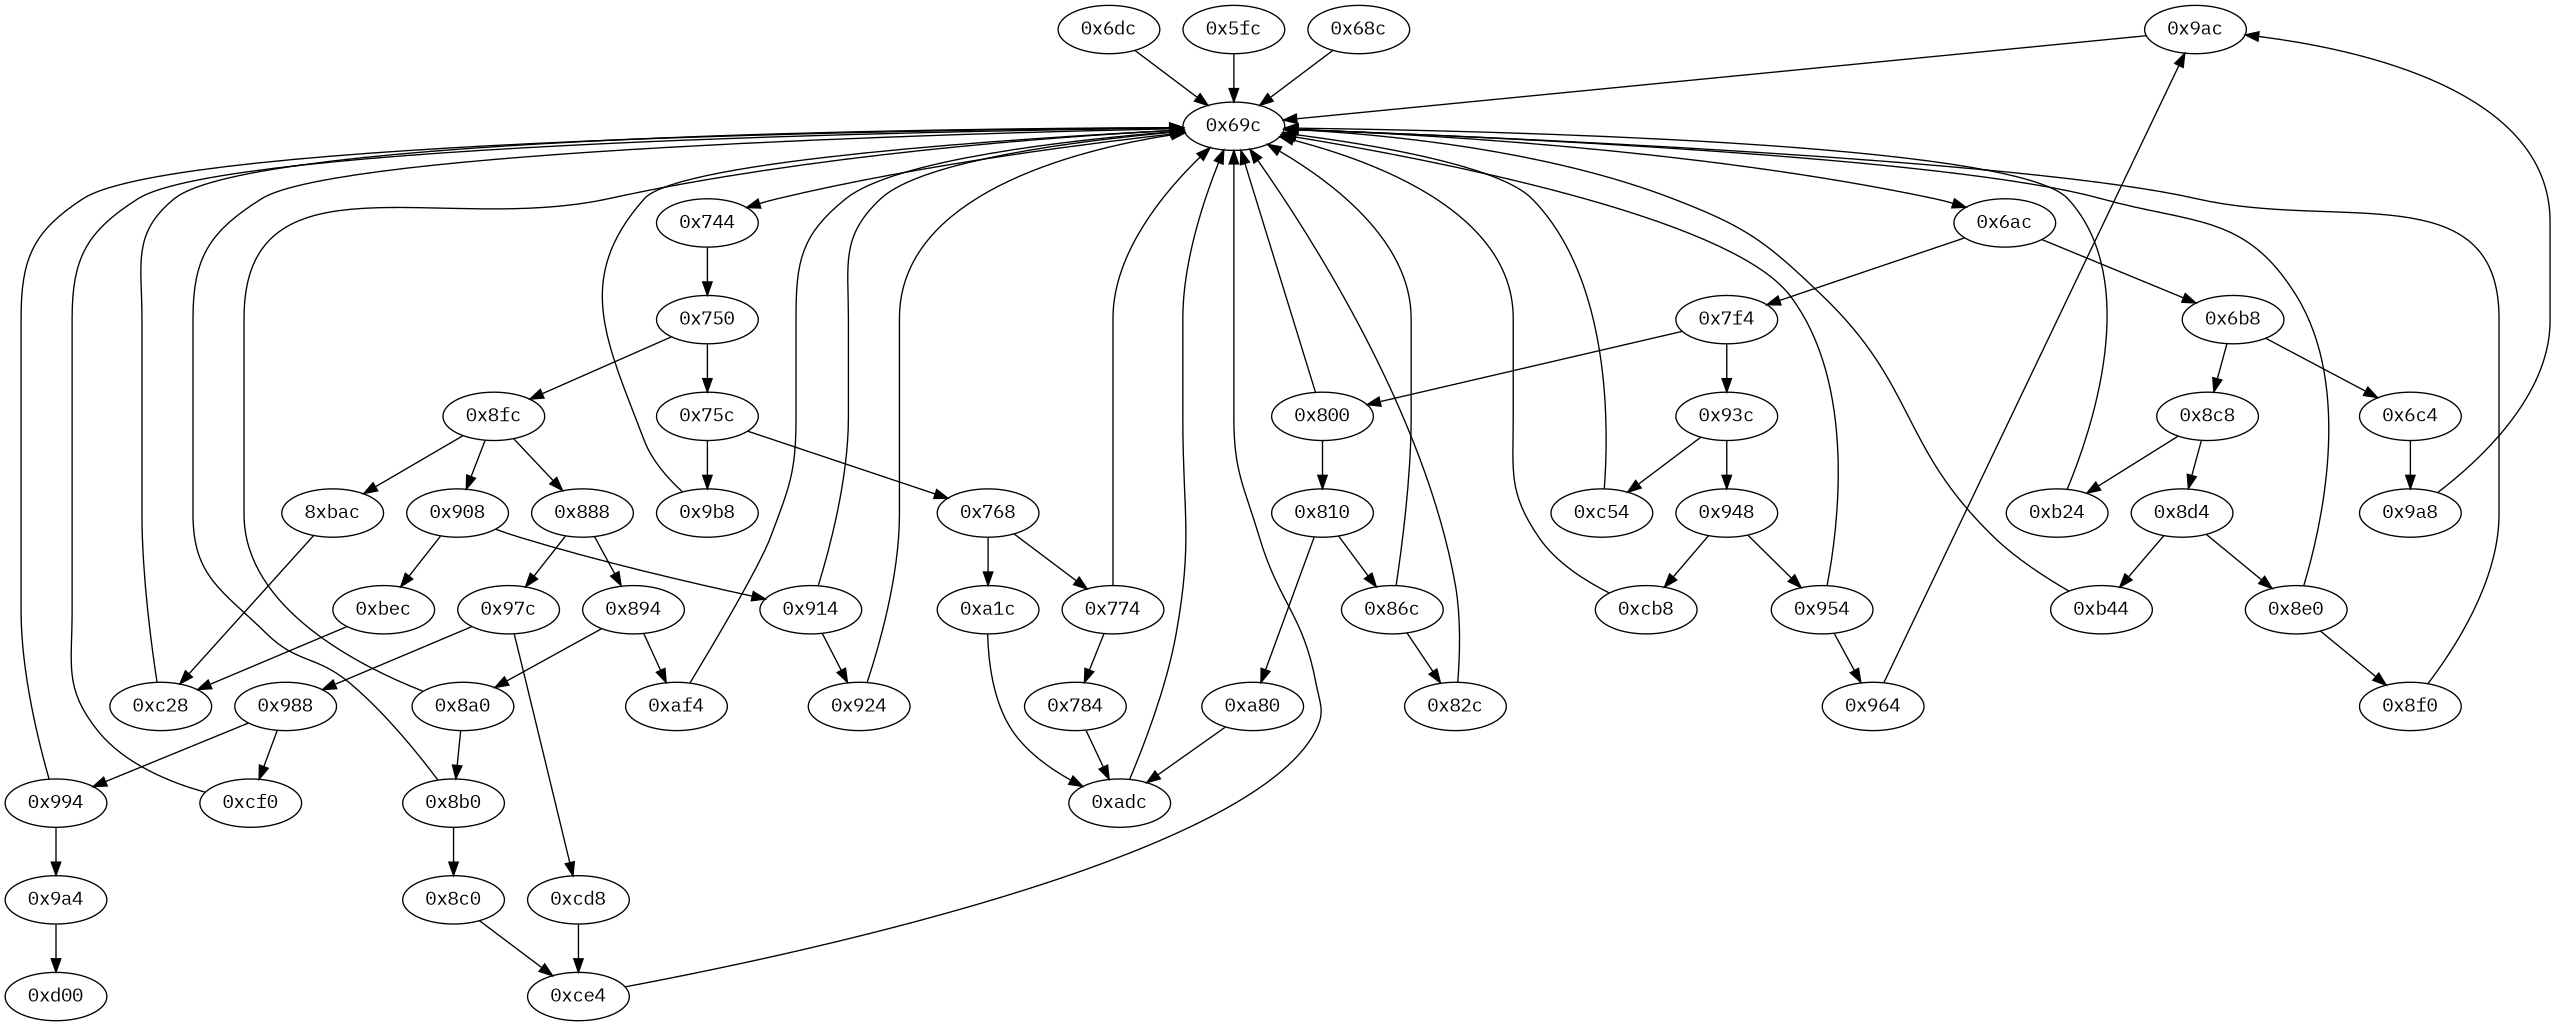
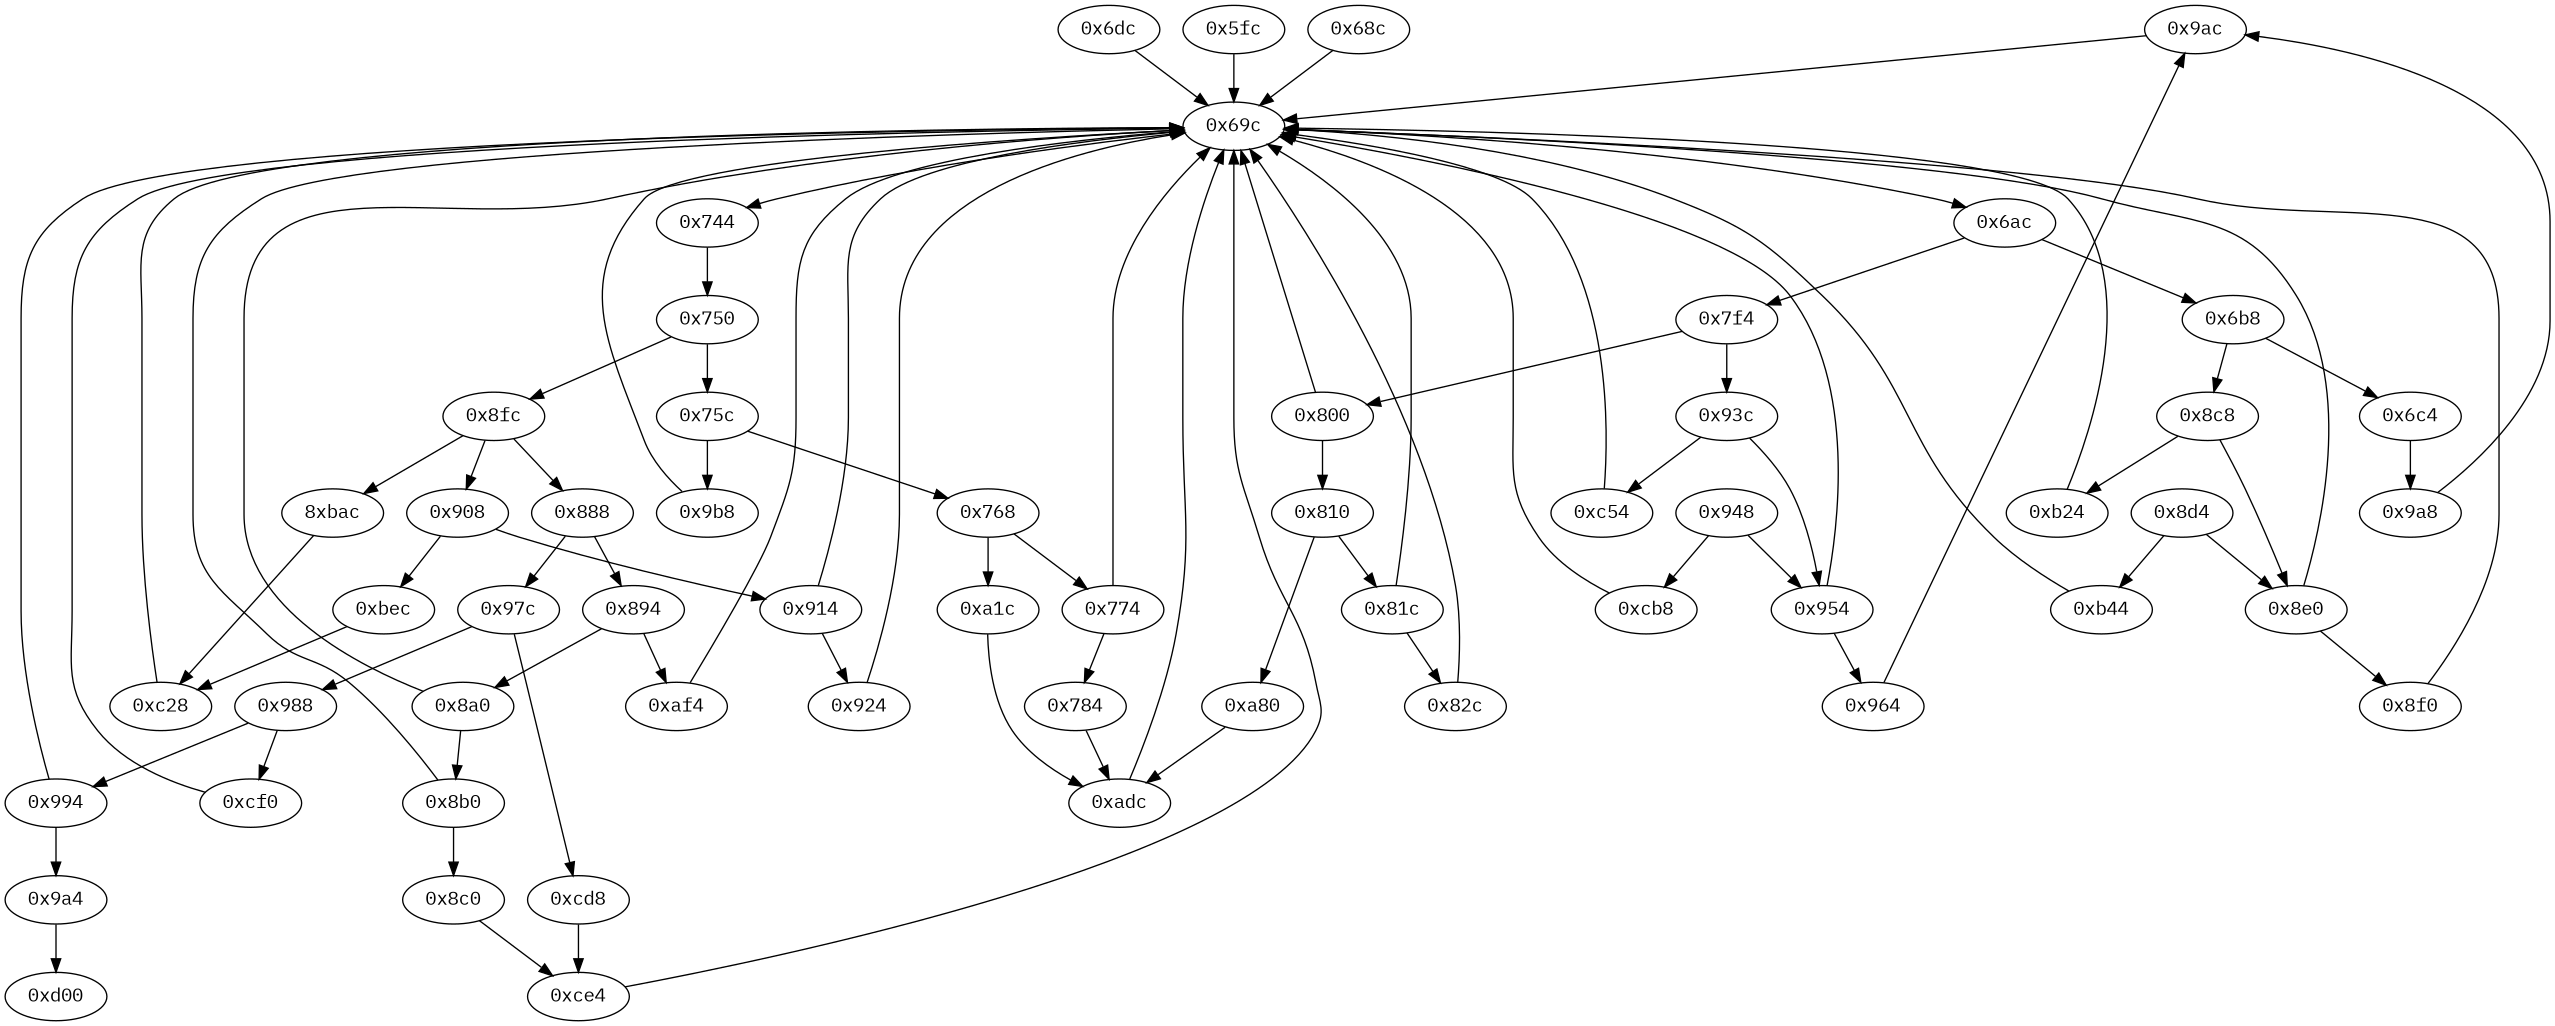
  strict digraph {
    fontname="IBM Plex Mono"
    node [fontname="IBM Plex Mono" opcode="[u'ldr', u'cmp', u'b']"]
    edge [fontname="IBM Plex Mono"]
    "0x9ac" [opcode="[u'str', u'ldr', u'b']"]
    "0x69c" [opcode="[u'mov', u'ldr', u'cmp', u'b']"]
    "0x6ac"
    "0x744"
    "0x7f4"
    "0x6b8"
    "0x750"
    "0x68c" [opcode="[u'ldr', u'cmp', u'mov', u'ldr']"]
    "0x6dc" [opcode="[u'ldr', u'ldr', u'ldr', u'ldr', u'ldr', u'mov', u'add', u'cmp', u'sub', u'mov', u'sub', u'mul', u'mov', u'mvn', u'orr', u'cmn', u'mov', u'teq', u'mov', u'mov', u'cmn', u'mov', u'mov', u'cmp', u'mov', u'b']"]
    n10 [label="8xbac" opcode="[u'ldr', u'ldr', u'ldr', u'str', u'ldr', u'ldr', u'rsb', u'mvn', u'mul', u'eor', u'and', u'ldr', u'mov', u'mov', u'ldr', u'b']"]
    "0xc28" [opcode="[u'cmp', u'mov', u'cmp', u'mov', u'mov', u'cmp', u'mov', u'mov', u'teq', u'mov', u'b']"]
    "0xb24" [opcode="[u'ldr', u'ldr', u'ldr', u'add', u'ldrb', u'bl', u'mov', u'b']"]
    "0x8f0" [opcode="[u'ldr', u'mov', u'b']"]
    "0xa1c" [opcode="[u'ldr', u'mov', u'cmp', u'mov', u'mov', u'strb', u'ldr', u'ldr', u'ldr', u'add', u'sub', u'sub', u'mul', u'eor', u'and', u'ldr', u'mov', u'mov', u'ldr', u'ldr', u'cmp', u'mov', u'teq', u'ldr', u'b']"]
    "0xadc" [opcode="[u'mov', u'cmp', u'mov', u'cmp', u'mov', u'b']"]
    "0x784" [opcode="[u'ldr', u'rsb', u'rsb', u'str', u'ldr', u'ldr', u'ldrb', u'bl', u'ldr', u'mov', u'ldr', u'ldr', u'add', u'sub', u'sub', u'mul', u'eor', u'and', u'ldr', u'mov', u'mov', u'ldr', u'ldr', u'cmp', u'mov', u'teq', u'ldr', u'b']"]
    "0x8b0" [opcode="[u'ldr', u'cmp', u'mov', u'b']"]
    "0x8c0" [opcode="[u'mov', u'b']"]
    "0xce4" [opcode="[u'str', u'ldr', u'b']"]
    "0x888"
    "0x97c"
    "0x894"
    "0x988"
    "0xcd8" [opcode="[u'mov', u'bl', u'mov']"]
    "0x8a0" [opcode="[u'ldr', u'cmp', u'mov', u'b']"]
    "0xaf4" [opcode="[u'ldr', u'str', u'ldr', u'ldr', u'ldrb', u'str', u'ldr', u'ldr', u'ldr', u'cmp', u'mov', u'b']"]
    "0xcf0" [opcode="[u'ldr', u'str', u'ldr', u'b']"]
    "0x994" [opcode="[u'ldr', u'cmp', u'mov', u'b']"]
    "0xcb8" [opcode="[u'ldrb', u'ldr', u'cmp', u'ldr', u'mov', u'ldr', u'str', u'b']"]
    "0x948"
    "0x954" [opcode="[u'ldr', u'cmp', u'mov', u'b']"]
    "0x964" [opcode="[u'ldr', u'ldr', u'sub', u'add', u'add', u'b']"]
    "0xb44" [opcode="[u'ldr', u'mov', u'ldr', u'ldr', u'ldr', u'ldr', u'cmp', u'mov', u'add', u'sub', u'sub', u'mul', u'mvn', u'mov', u'orr', u'ldr', u'cmn', u'mov', u'teq', u'ldr', u'mov', u'cmn', u'mov', u'cmp', u'mov', u'b']"]
    "0x8d4"
    "0x8e0" [opcode="[u'ldr', u'cmp', u'mov', u'b']"]
    "0x9b8" [opcode="[u'ldr', u'ldr', u'ldr', u'ldr', u'add', u'sub', u'sub', u'mul', u'mvn', u'ldr', u'orr', u'mov', u'cmn', u'mov', u'ldr', u'cmp', u'mov', u'mov', u'mov', u'cmn', u'mov', u'mov', u'teq', u'mov', u'b']"]
    "0x93c"
    "0x800" [opcode="[u'ldr', u'cmp', u'mov', u'b']"]
    "0x6c4"
    "0x8c8"
    "0x75c"
    "0x8fc"
    "0x924" [opcode="[u'ldr', u'ldr', u'ldrb', u'bl', u'ldr', u'b']"]
    "0xbec" [opcode="[u'ldr', u'ldr', u'ldr', u'ldr', u'ldr', u'sub', u'sub', u'add', u'mul', u'eor', u'and', u'ldr', u'mov', u'mov', u'ldr']"]
    "0x908"
    "0x914" [opcode="[u'ldr', u'cmp', u'mov', u'b']"]
    "0x5fc" [opcode="[u'push', u'add', u'sub', u'str', u'cmp', u'mvn', u'ldr', u'ldr', u'ldr', u'ldr', u'mov', u'ldr', u'str', u'ldr', u'str', u'ldr', u'str', u'ldr', u'str', u'ldr', u'str', u'ldr', u'str', u'ldr', u'str', u'ldr', u'ldr', u'ldr', u'ldr', u'str', u'ldr', u'str', u'str', u'str', u'str', u'b']"]
    "0x9a8" [opcode="[u'mov']"]
    "0xa80" [opcode="[u'ldr', u'ldr', u'str', u'ldr', u'ldrb', u'bl', u'ldr', u'mov', u'ldr', u'rsb', u'mvn', u'mul', u'eor', u'and', u'ldr', u'mov', u'mov', u'ldr', u'ldr', u'cmp', u'mov', u'teq', u'ldr']"]
    "0xc54" [opcode="[u'ldr', u'ldr', u'ldr', u'ldr', u'add', u'sub', u'sub', u'mul', u'mvn', u'ldr', u'ldr', u'orr', u'mov', u'cmn', u'mov', u'cmp', u'mov', u'mov', u'mov', u'cmn', u'mov', u'mov', u'teq', u'mov', u'b']"]
-   "0x81c" [opcode="[u'ldr', u'cmp', u'mov', u'b']" label="0x86c"]
+   "0x81c" [opcode="[u'ldr', u'cmp', u'mov', u'b']"]
    "0x82c" [opcode="[u'ldr', u'ldr', u'ldr', u'rsb', u'mvn', u'mul', u'eor', u'and', u'ldr', u'mov', u'mov', u'ldr', u'cmp', u'mov', u'cmp', u'mov', u'mov', u'cmp', u'mov', u'mov', u'teq', u'mov', u'b']"]
    "0x9a4" [opcode="[u'b']"]
    "0x768"
    "0x774" [opcode="[u'ldr', u'cmp', u'mov', u'b']"]
    "0x810"
    "0xd00" [opcode="[u'ldr', u'sub', u'pop']"]
    "0x9ac" -> "0x69c"
    "0x69c" -> "0x6ac"
    "0x69c" -> "0x744"
    "0x6ac" -> "0x7f4"
    "0x6ac" -> "0x6b8"
    "0x744" -> "0x750"
    "0x7f4" -> "0x93c"
    "0x7f4" -> "0x800"
    "0x6b8" -> "0x6c4"
    "0x6b8" -> "0x8c8"
    "0x750" -> "0x75c"
    "0x750" -> "0x8fc"
    "0x68c" -> "0x69c"
    "0x6dc" -> "0x69c"
    n10 -> "0xc28"
    "0xc28" -> "0x69c"
    "0xb24" -> "0x69c"
    "0x8f0" -> "0x69c"
    "0xa1c" -> "0xadc"
    "0xadc" -> "0x69c"
    "0x784" -> "0xadc"
    "0x8b0" -> "0x69c"
    "0x8b0" -> "0x8c0"
    "0x8c0" -> "0xce4"
    "0xce4" -> "0x69c"
    "0x888" -> "0x97c"
    "0x888" -> "0x894"
    "0x97c" -> "0x988"
    "0x97c" -> "0xcd8"
    "0x894" -> "0x8a0"
    "0x894" -> "0xaf4"
    "0x988" -> "0xcf0"
    "0x988" -> "0x994"
    "0xcd8" -> "0xce4"
    "0x8a0" -> "0x69c"
    "0x8a0" -> "0x8b0"
    "0xaf4" -> "0x69c"
    "0xcf0" -> "0x69c"
    "0x994" -> "0x69c"
    "0x994" -> "0x9a4"
    "0xcb8" -> "0x69c"
    "0x948" -> "0xcb8"
    "0x948" -> "0x954"
    "0x954" -> "0x69c"
    "0x954" -> "0x964"
    "0x964" -> "0x9ac"
    "0xb44" -> "0x69c"
    "0x8d4" -> "0xb44"
    "0x8d4" -> "0x8e0"
    "0x8e0" -> "0x69c"
    "0x8e0" -> "0x8f0"
    "0x9b8" -> "0x69c"
-   "0x93c" -> "0x948"
+   "0x93c" -> "0x954"
    "0x93c" -> "0xc54"
    "0x800" -> "0x69c"
    "0x800" -> "0x810"
    "0x6c4" -> "0x9a8"
    "0x8c8" -> "0xb24"
-   "0x8c8" -> "0x8d4"
+   "0x8c8" -> "0x8e0"
    "0x75c" -> "0x9b8"
    "0x75c" -> "0x768"
    "0x8fc" -> n10
    "0x8fc" -> "0x888"
    "0x8fc" -> "0x908"
    "0x924" -> "0x69c"
    "0xbec" -> "0xc28"
    "0x908" -> "0xbec"
    "0x908" -> "0x914"
    "0x914" -> "0x69c"
    "0x914" -> "0x924"
    "0x5fc" -> "0x69c"
    "0x9a8" -> "0x9ac"
    "0xa80" -> "0xadc"
    "0xc54" -> "0x69c"
    "0x81c" -> "0x69c"
    "0x81c" -> "0x82c"
    "0x82c" -> "0x69c"
    "0x9a4" -> "0xd00"
    "0x768" -> "0xa1c"
    "0x768" -> "0x774"
    "0x774" -> "0x69c"
    "0x774" -> "0x784"
    "0x810" -> "0xa80"
    "0x810" -> "0x81c"
  }
